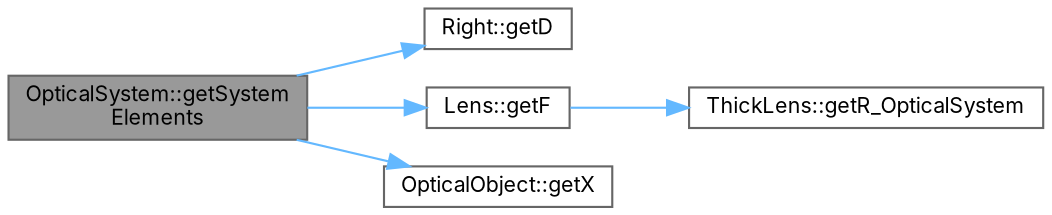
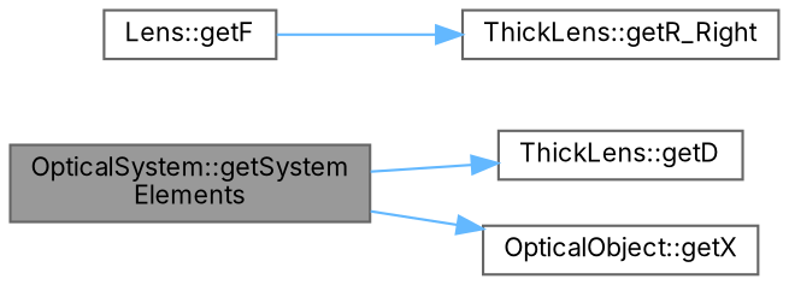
  digraph {
    fontname=Inter
    rankdir=LR
    node [color=grey40 fillcolor=white fontname=Inter fontsize=10 shape=box style=filled]
    edge [color=steelblue1 fontname=Inter fontsize=10 labelfontname=Helvetica labelfontsize=10 style=solid]
    n1 [color=gray40 fillcolor=grey60 fontcolor=black height=0.2 label="OpticalSystem::getSystem\lElements" width=0.4]
-   n2 [height=0.2 label="Right::getD" width=0.4]
+   n2 [height=0.2 label="ThickLens::getD" width=0.4]
    n3 [height=0.2 label="Lens::getF" width=0.4]
    n4 [height=0.2 label="OpticalObject::getX" width=0.4]
-   n5 [height=0.2 label="ThickLens::getR_OpticalSystem" width=0.4]
+   n5 [height=0.2 label="ThickLens::getR_Right" width=0.4]
    n1 -> n2
-   n1 -> n3
    n1 -> n4
    n3 -> n5
  }
